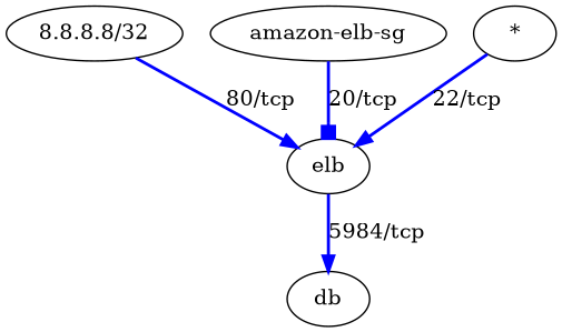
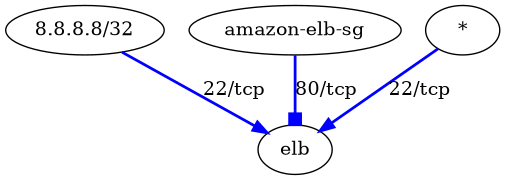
  digraph {
    edge [arrowhead=normal color=blue style=bold]
    n1 [height=0.5 label=elb width=0.75]
-   n2 [height=0.5 label=db width=0.75]
    n3 [height=0.5 label="8.8.8.8/32" width=1.2702]
    n4 [height=0.5 label="amazon-elb-sg" width=1.7267]
    n5 [height=0.5 label="*" width=0.75]
-   n1 -> n2 [label="5984/tcp"]
-   n3 -> n1 [label="80/tcp"]
-   n4 -> n1 [arrowhead=box label="20/tcp"]
+   n3 -> n1 [label="22/tcp"]
+   n4 -> n1 [arrowhead=box label="80/tcp"]
    n5 -> n1 [label="22/tcp"]
  }
